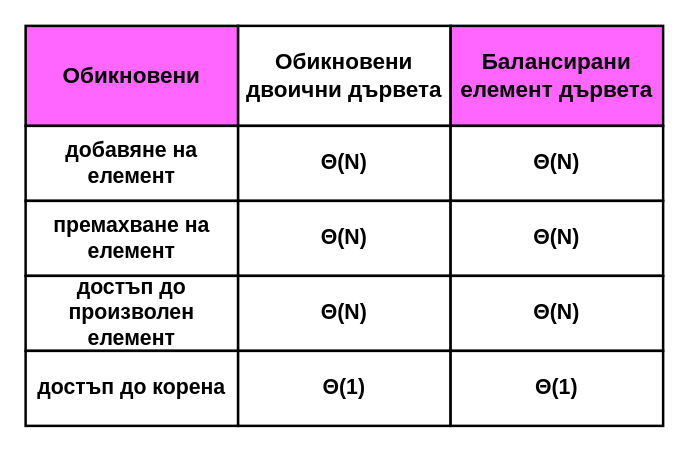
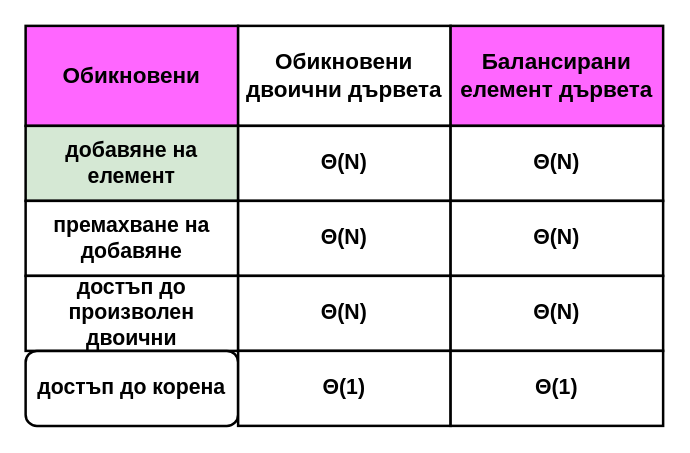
  <mxCell id="0" />
  <mxCell id="1" parent="0" />
  <mxCell id="2" value="Обикновени" style="rounded=0;whiteSpace=wrap;html=1;fillColor=#FF66FF;strokeColor=#000000;strokeWidth=2;fontSize=18;fontStyle=1;fontColor=#000000;" vertex="1" parent="1"><mxGeometry y="20" width="170" height="80" as="geometry" x="20" /></mxCell>
  <mxCell id="3" value="Обикновени двоични дървета" style="rounded=0;whiteSpace=wrap;html=1;fillColor=#ffffff;strokeColor=#000000;strokeWidth=2;fontSize=18;fontStyle=1;fontColor=#000000;" vertex="1" parent="1"><mxGeometry x="190" y="20" width="170" height="80" as="geometry" /></mxCell>
  <mxCell id="4" value="Балансирани елемент дървета" style="rounded=0;whiteSpace=wrap;html=1;fillColor=#FF66FF;strokeColor=#000000;strokeWidth=2;fontSize=18;fontStyle=1;fontColor=#000000;" vertex="1" parent="1"><mxGeometry x="360" y="20" width="170" height="80" as="geometry" /></mxCell>
- <mxCell id="5" value="добавяне на елемент" style="rounded=0;whiteSpace=wrap;html=1;fillColor=#FFFFFF;strokeColor=#000000;strokeWidth=2;fontSize=17;fontStyle=1;fontColor=#000000;" vertex="1" parent="1"><mxGeometry y="100" width="170" height="60" as="geometry" x="20" /></mxCell>
+ <mxCell id="5" value="добавяне на елемент" style="rounded=0;whiteSpace=wrap;html=1;fillColor=#d5e8d4;strokeColor=#000000;strokeWidth=2;fontSize=17;fontStyle=1;fontColor=#000000;" vertex="1" parent="1"><mxGeometry y="100" width="170" height="60" as="geometry" x="20" /></mxCell>
  <mxCell id="6" value="&lt;span style=&quot;font-size: 17px;&quot;&gt;Θ(N)&lt;/span&gt;" style="rounded=0;whiteSpace=wrap;html=1;fillColor=#FFFFFF;strokeColor=#000000;strokeWidth=2;fontSize=17;fontStyle=1;fontColor=#000000;" vertex="1" parent="1"><mxGeometry x="190" y="100" width="170" height="60" as="geometry" /></mxCell>
  <mxCell id="7" value="&lt;span style=&quot;font-size: 17px;&quot;&gt;Θ(N)&lt;/span&gt;" style="rounded=0;whiteSpace=wrap;html=1;fillColor=#FFFFFF;strokeColor=#000000;strokeWidth=2;fontSize=17;fontStyle=1;fontColor=#000000;" vertex="1" parent="1"><mxGeometry x="360" y="100" width="170" height="60" as="geometry" /></mxCell>
- <mxCell id="8" value="премахване на елемент" style="rounded=0;whiteSpace=wrap;html=1;fillColor=#FFFFFF;strokeColor=#000000;strokeWidth=2;fontSize=17;fontStyle=1;fontColor=#000000;" vertex="1" parent="1"><mxGeometry y="160" width="170" height="60" as="geometry" x="20" /></mxCell>
+ <mxCell id="8" value="премахване на добавяне" style="rounded=0;whiteSpace=wrap;html=1;fillColor=#FFFFFF;strokeColor=#000000;strokeWidth=2;fontSize=17;fontStyle=1;fontColor=#000000;" vertex="1" parent="1"><mxGeometry y="160" width="170" height="60" as="geometry" x="20" /></mxCell>
  <mxCell id="9" value="&lt;span style=&quot;font-size: 17px;&quot;&gt;Θ(N)&lt;/span&gt;" style="rounded=0;whiteSpace=wrap;html=1;fillColor=#FFFFFF;strokeColor=#000000;strokeWidth=2;fontSize=17;fontStyle=1;fontColor=#000000;" vertex="1" parent="1"><mxGeometry x="190" y="160" width="170" height="60" as="geometry" /></mxCell>
  <mxCell id="10" value="&lt;span style=&quot;font-size: 17px;&quot;&gt;Θ(N)&lt;/span&gt;" style="rounded=0;whiteSpace=wrap;html=1;fillColor=#FFFFFF;strokeColor=#000000;strokeWidth=2;fontSize=17;fontStyle=1;fontColor=#000000;" vertex="1" parent="1"><mxGeometry x="360" y="160" width="170" height="60" as="geometry" /></mxCell>
- <mxCell id="11" value="достъп до произволен елемент" style="rounded=0;whiteSpace=wrap;html=1;fillColor=#FFFFFF;strokeColor=#000000;strokeWidth=2;fontSize=17;fontStyle=1;fontColor=#000000;" vertex="1" parent="1"><mxGeometry y="220" width="170" height="60" as="geometry" x="20" /></mxCell>
+ <mxCell id="11" value="достъп до произволен двоични" style="rounded=0;whiteSpace=wrap;html=1;fillColor=#FFFFFF;strokeColor=#000000;strokeWidth=2;fontSize=17;fontStyle=1;fontColor=#000000;" vertex="1" parent="1"><mxGeometry y="220" width="170" height="60" as="geometry" x="20" /></mxCell>
  <mxCell id="12" value="&lt;span style=&quot;font-size: 17px;&quot;&gt;Θ(N)&lt;/span&gt;" style="rounded=0;whiteSpace=wrap;html=1;fillColor=#FFFFFF;strokeColor=#000000;strokeWidth=2;fontSize=17;fontStyle=1;fontColor=#000000;" vertex="1" parent="1"><mxGeometry x="190" y="220" width="170" height="60" as="geometry" /></mxCell>
  <mxCell id="13" value="&lt;span style=&quot;font-size: 17px;&quot;&gt;Θ(N)&lt;/span&gt;" style="rounded=0;whiteSpace=wrap;html=1;fillColor=#FFFFFF;strokeColor=#000000;strokeWidth=2;fontSize=17;fontStyle=1;fontColor=#000000;" vertex="1" parent="1"><mxGeometry x="360" y="220" width="170" height="60" as="geometry" /></mxCell>
- <mxCell id="14" value="достъп до корена" style="rounded=0;whiteSpace=wrap;html=1;fillColor=#FFFFFF;strokeColor=#000000;strokeWidth=2;fontSize=17;fontStyle=1;fontColor=#000000;" vertex="1" parent="1"><mxGeometry y="280" width="170" height="60" as="geometry" x="20" /></mxCell>
+ <mxCell id="14" value="достъп до корена" style="whiteSpace=wrap;html=1;fillColor=#FFFFFF;strokeColor=#000000;strokeWidth=2;fontSize=17;fontStyle=1;fontColor=#000000;rounded=1;" vertex="1" parent="1"><mxGeometry y="280" width="170" height="60" as="geometry" x="20" /></mxCell>
  <mxCell id="15" value="&lt;span style=&quot;font-size: 17px;&quot;&gt;Θ(1)&lt;/span&gt;" style="rounded=0;whiteSpace=wrap;html=1;fillColor=#FFFFFF;strokeColor=#000000;strokeWidth=2;fontSize=17;fontStyle=1;fontColor=#000000;" vertex="1" parent="1"><mxGeometry x="190" y="280" width="170" height="60" as="geometry" /></mxCell>
  <mxCell id="16" value="&lt;span style=&quot;font-size: 17px;&quot;&gt;Θ(1)&lt;/span&gt;" style="rounded=0;whiteSpace=wrap;html=1;fillColor=#FFFFFF;strokeColor=#000000;strokeWidth=2;fontSize=17;fontStyle=1;fontColor=#000000;" vertex="1" parent="1"><mxGeometry x="360" y="280" width="170" height="60" as="geometry" /></mxCell>
